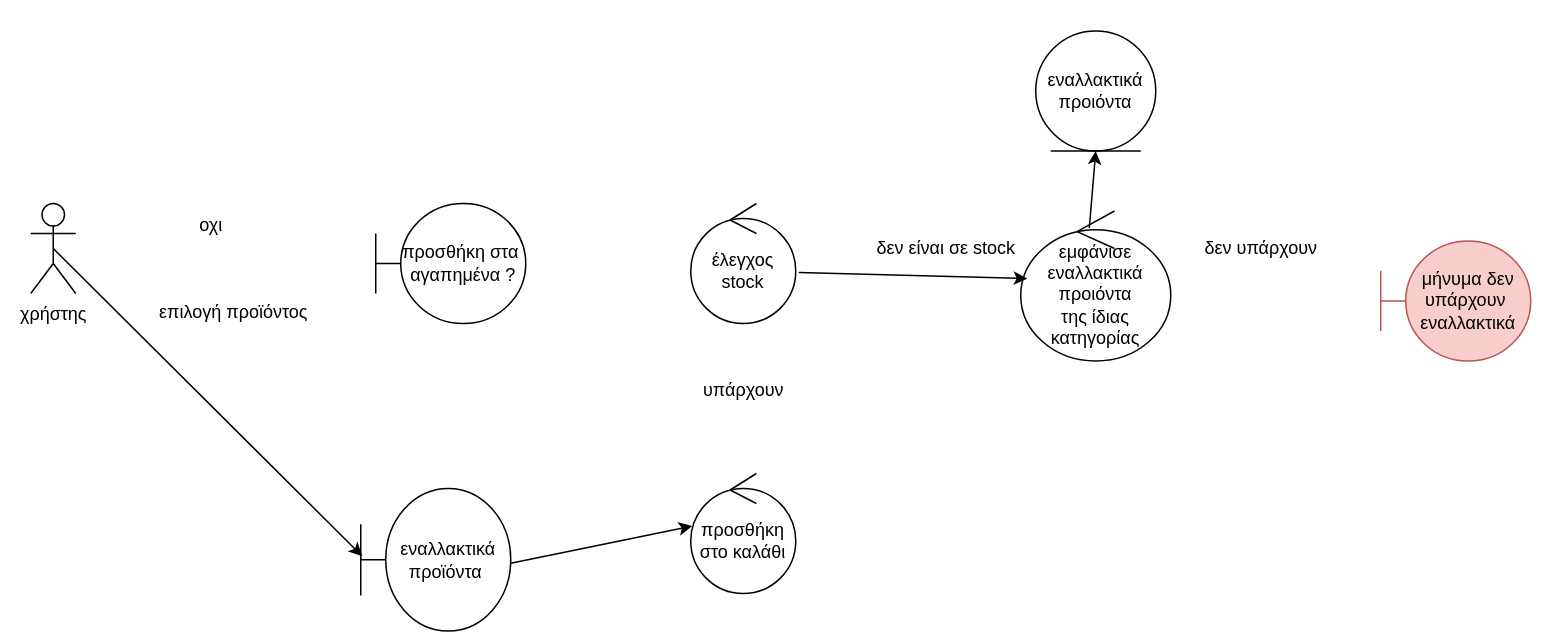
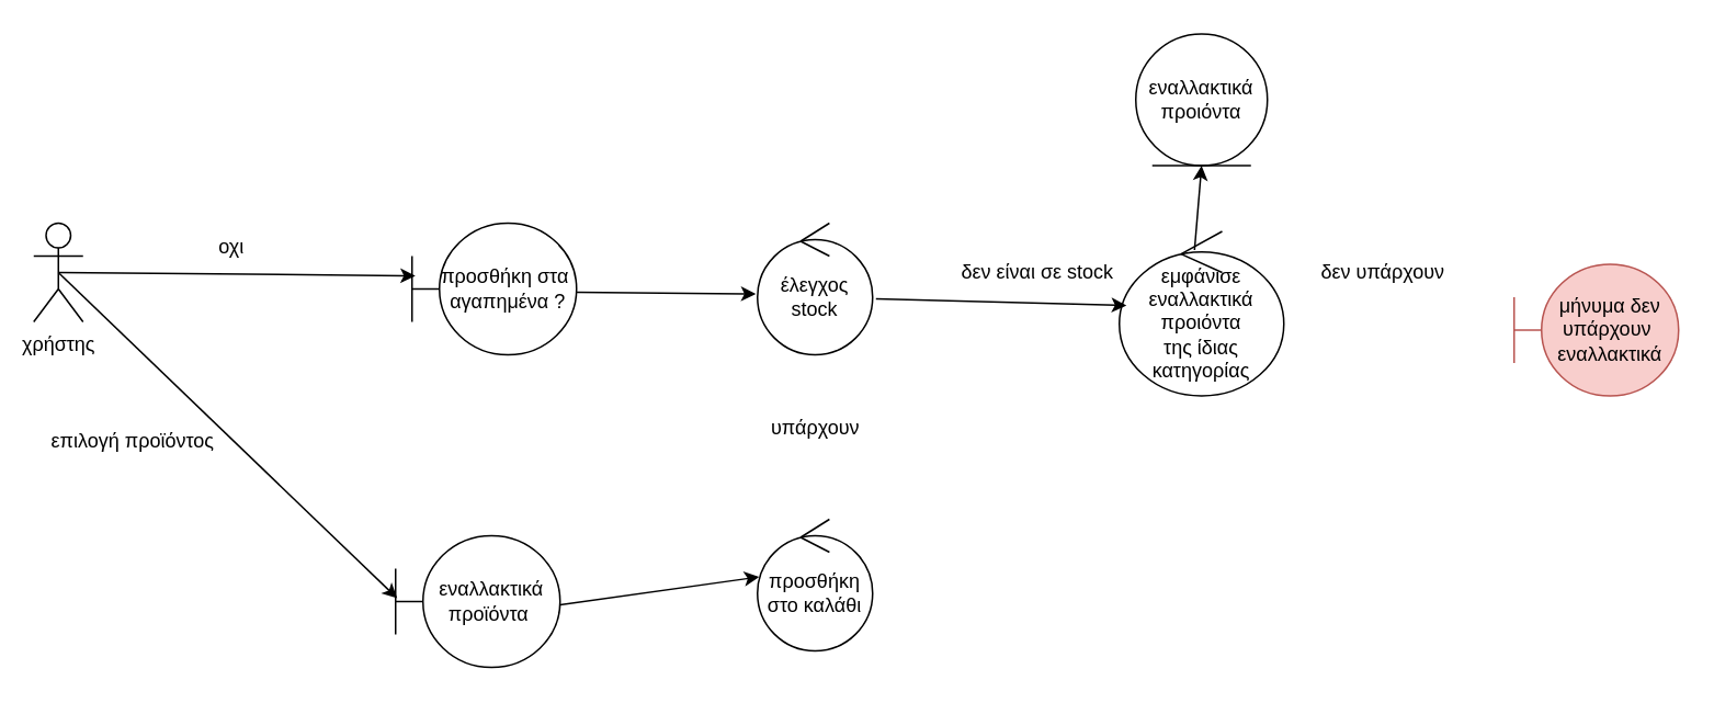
  <mxCell id="0" />
  <mxCell id="1" parent="0" />
  <mxCell id="2" value="χρήστης" style="shape=umlActor;verticalLabelPosition=bottom;verticalAlign=top;html=1;outlineConnect=0;" parent="1" vertex="1"><mxGeometry x="20" y="135" width="30" height="60" as="geometry" /></mxCell>
  <mxCell id="3" value="προσθήκη στα&amp;nbsp;&lt;br style=&quot;border-color: var(--border-color);&quot;&gt;&lt;span style=&quot;&quot;&gt;αγαπημένα ?&lt;/span&gt;" style="shape=umlBoundary;whiteSpace=wrap;html=1;" parent="1" vertex="1"><mxGeometry x="250" y="135" width="100" height="80" as="geometry" /></mxCell>
+ <mxCell id="4" value="" style="endArrow=classic;html=1;rounded=0;exitX=0.5;exitY=0.5;exitDx=0;exitDy=0;exitPerimeter=0;entryX=0.02;entryY=0.4;entryDx=0;entryDy=0;entryPerimeter=0;" parent="1" source="2" target="3" edge="1"><mxGeometry width="50" height="50" relative="1" as="geometry"><mxPoint x="190" y="395" as="sourcePoint" /><mxPoint x="240" y="345" as="targetPoint" /></mxGeometry></mxCell>
  <mxCell id="5" value="οχι" style="text;html=1;align=center;verticalAlign=middle;resizable=0;points=[];autosize=1;strokeColor=none;fillColor=none;" parent="1" vertex="1"><mxGeometry x="120" y="135" width="40" height="30" as="geometry" /></mxCell>
  <mxCell id="6" value="έλεγχος stock" style="ellipse;shape=umlControl;whiteSpace=wrap;html=1;" parent="1" vertex="1"><mxGeometry x="460" y="135" width="70" height="80" as="geometry" /></mxCell>
+ <mxCell id="7" value="" style="endArrow=classic;html=1;rounded=0;exitX=1;exitY=0.525;exitDx=0;exitDy=0;exitPerimeter=0;entryX=-0.014;entryY=0.538;entryDx=0;entryDy=0;entryPerimeter=0;" parent="1" source="3" target="6" edge="1"><mxGeometry width="50" height="50" relative="1" as="geometry"><mxPoint x="410" y="295" as="sourcePoint" /><mxPoint x="460" y="245" as="targetPoint" /></mxGeometry></mxCell>
  <mxCell id="8" value="εμφάνισε εναλλακτικά προιόντα&lt;br style=&quot;border-color: var(--border-color);&quot;&gt;&lt;span style=&quot;&quot;&gt;της ίδιας κατηγορίας&lt;/span&gt;" style="ellipse;shape=umlControl;whiteSpace=wrap;html=1;" parent="1" vertex="1"><mxGeometry x="680" y="140" width="100" height="100" as="geometry" /></mxCell>
  <mxCell id="9" value="" style="endArrow=classic;html=1;rounded=0;exitX=1.029;exitY=0.575;exitDx=0;exitDy=0;exitPerimeter=0;entryX=0.043;entryY=0.45;entryDx=0;entryDy=0;entryPerimeter=0;" parent="1" source="6" target="8" edge="1"><mxGeometry width="50" height="50" relative="1" as="geometry"><mxPoint x="560" y="305" as="sourcePoint" /><mxPoint x="610" y="255" as="targetPoint" /></mxGeometry></mxCell>
  <mxCell id="10" value="εναλλακτικά προιόντα" style="ellipse;shape=umlEntity;whiteSpace=wrap;html=1;" parent="1" vertex="1"><mxGeometry x="690" y="20" width="80" height="80" as="geometry" /></mxCell>
  <mxCell id="11" value="" style="endArrow=classic;html=1;rounded=0;exitX=0.457;exitY=0.113;exitDx=0;exitDy=0;exitPerimeter=0;entryX=0.5;entryY=1;entryDx=0;entryDy=0;" parent="1" source="8" target="10" edge="1"><mxGeometry width="50" height="50" relative="1" as="geometry"><mxPoint x="580" y="195" as="sourcePoint" /><mxPoint x="630" y="145" as="targetPoint" /></mxGeometry></mxCell>
  <mxCell id="12" value="δεν είναι σε stock" style="text;html=1;align=center;verticalAlign=middle;resizable=0;points=[];autosize=1;strokeColor=none;fillColor=none;" parent="1" vertex="1"><mxGeometry x="570" y="150" width="120" height="30" as="geometry" /></mxCell>
- <mxCell id="13" value="εναλλακτικά προϊόντα&amp;nbsp;" style="shape=umlBoundary;whiteSpace=wrap;html=1;" parent="1" vertex="1"><mxGeometry x="240" y="325" width="100" height="95" as="geometry" /></mxCell>
+ <mxCell id="13" value="εναλλακτικά προϊόντα&amp;nbsp;" style="shape=umlBoundary;whiteSpace=wrap;html=1;" parent="1" vertex="1"><mxGeometry x="240" y="325" width="100" height="80" as="geometry" /></mxCell>
  <mxCell id="14" value="" style="endArrow=classic;html=1;rounded=0;exitX=0.5;exitY=0.5;exitDx=0;exitDy=0;exitPerimeter=0;entryX=0.01;entryY=0.475;entryDx=0;entryDy=0;entryPerimeter=0;" parent="1" source="2" target="13" edge="1"><mxGeometry width="50" height="50" relative="1" as="geometry"><mxPoint x="90" y="205" as="sourcePoint" /><mxPoint x="140" y="155" as="targetPoint" /></mxGeometry></mxCell>
  <mxCell id="15" value="υπάρχουν" style="text;html=1;align=center;verticalAlign=middle;resizable=0;points=[];autosize=1;strokeColor=none;fillColor=none;" parent="1" vertex="1"><mxGeometry x="455" y="245" width="80" height="30" as="geometry" /></mxCell>
- <mxCell id="16" value="επιλογή προϊόντος" style="text;html=1;align=center;verticalAlign=middle;resizable=0;points=[];autosize=1;strokeColor=none;fillColor=none;" parent="1" vertex="1"><mxGeometry x="95" y="193" width="120" height="30" as="geometry" /></mxCell>
+ <mxCell id="16" value="επιλογή προϊόντος" style="text;html=1;align=center;verticalAlign=middle;resizable=0;points=[];autosize=1;strokeColor=none;fillColor=none;" parent="1" vertex="1"><mxGeometry x="20" y="253" width="120" height="30" as="geometry" /></mxCell>
  <mxCell id="17" value="προσθήκη στο καλάθι" style="ellipse;shape=umlControl;whiteSpace=wrap;html=1;" parent="1" vertex="1"><mxGeometry x="460" y="315" width="70" height="80" as="geometry" /></mxCell>
  <mxCell id="18" value="" style="endArrow=classic;html=1;rounded=0;exitX=1;exitY=0.525;exitDx=0;exitDy=0;exitPerimeter=0;entryX=0.014;entryY=0.438;entryDx=0;entryDy=0;entryPerimeter=0;" parent="1" source="13" target="17" edge="1"><mxGeometry width="50" height="50" relative="1" as="geometry"><mxPoint x="350" y="415" as="sourcePoint" /><mxPoint x="400" y="365" as="targetPoint" /></mxGeometry></mxCell>
  <mxCell id="19" value="δεν υπάρχουν" style="text;html=1;align=center;verticalAlign=middle;resizable=0;points=[];autosize=1;strokeColor=none;fillColor=none;" parent="1" vertex="1"><mxGeometry x="790" y="150" width="100" height="30" as="geometry" /></mxCell>
  <mxCell id="20" value="μήνυμα δεν υπάρχουν&amp;nbsp;&lt;br style=&quot;border-color: var(--border-color);&quot;&gt;&lt;span style=&quot;&quot;&gt;εναλλακτικά&lt;/span&gt;" style="shape=umlBoundary;whiteSpace=wrap;html=1;fillColor=#f8cecc;strokeColor=#b85450;" parent="1" vertex="1"><mxGeometry x="920" y="160" width="100" height="80" as="geometry" /></mxCell>
